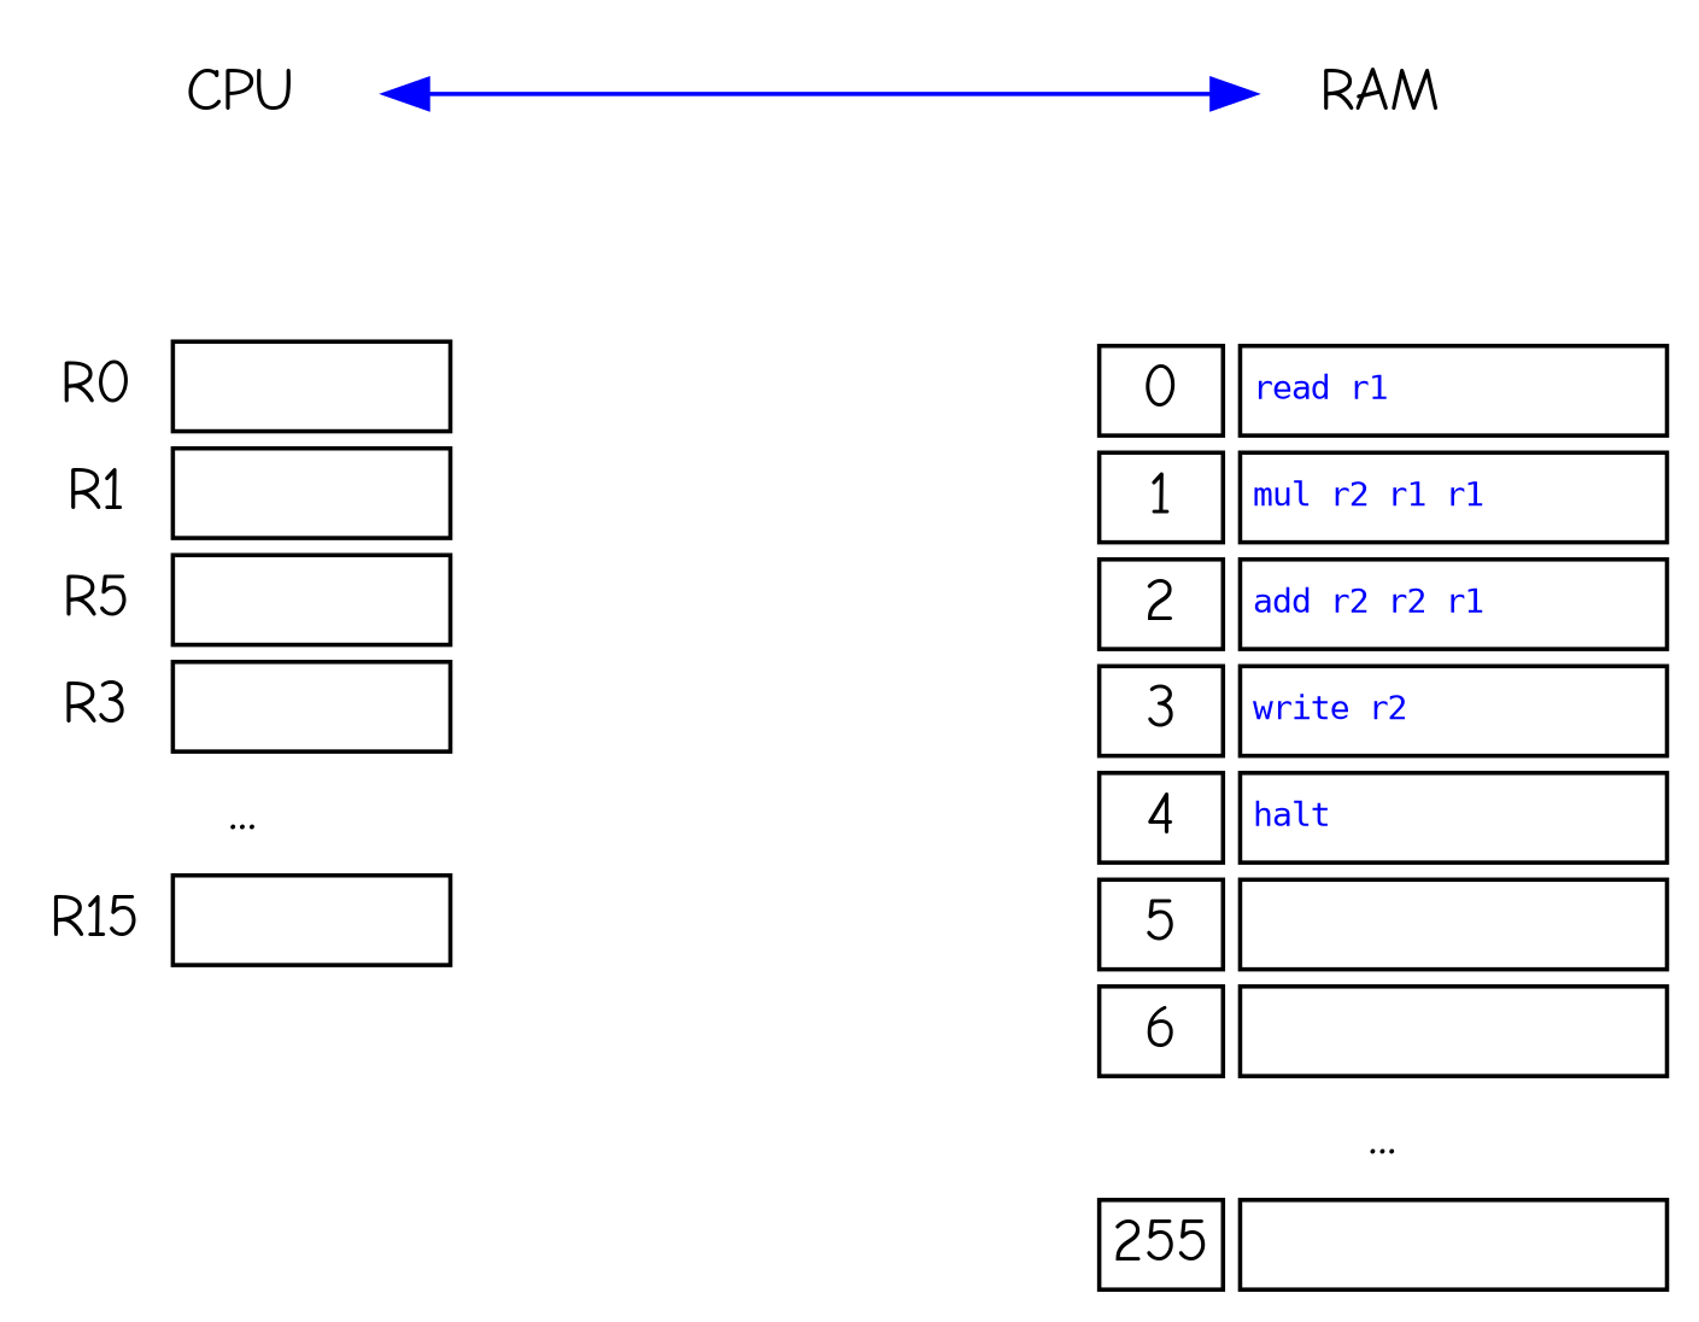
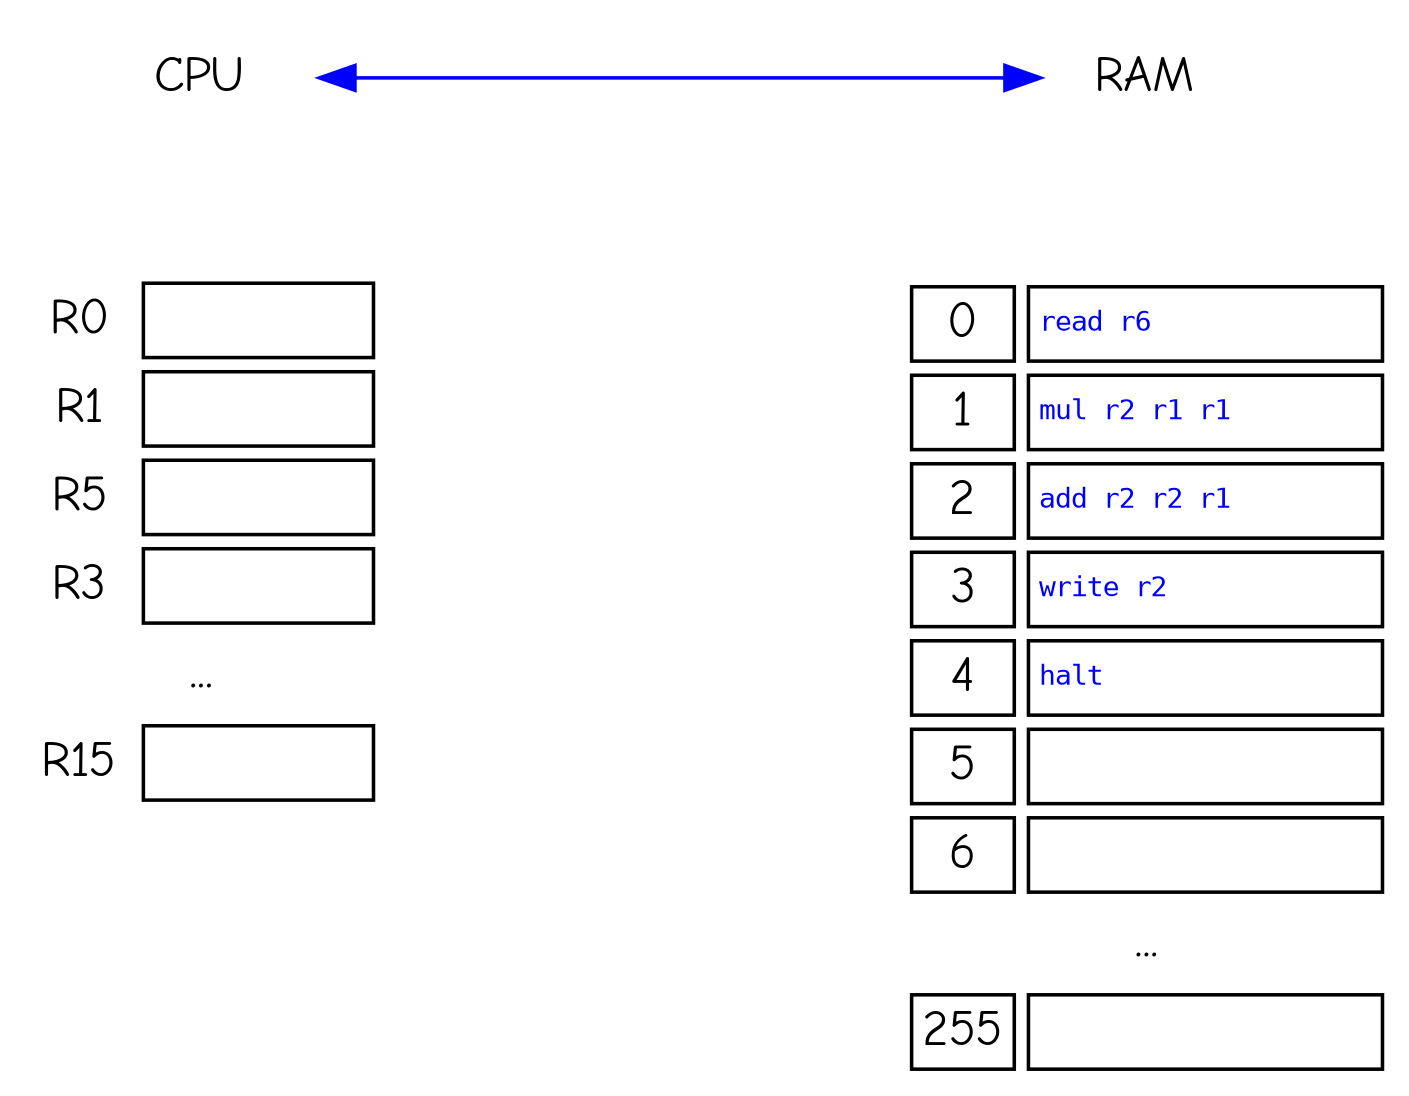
  digraph {
    fontname="Comic Neue"
    nodesep=0.5
    rankdir=LR
    ranksep=2
    node [fontname="Comic Neue" shape=plain]
    edge [fontname="Comic Neue" style=invis]
    CPU [color=none shape=house]
    n2 [label=<     <table border="0" cellborder="1" cellspacing="4">         <tr>             <td color="none">R0</td>             <td align="left"></td>         </tr>         <tr>             <td color="none">R1</td>             <td align="left"></td>         </tr>         <tr>             <td color="none">R5</td>             <td align="left">             </td>         </tr>         <tr>             <td color="none">R3</td>             <td align="left">             </td>         </tr>         <tr>             <td colspan="2" color="none">...</td>         </tr>         <tr>             <td color="none">R15</td>             <td align="left">             </td>         </tr>     </table>>]
    RAM [color=none shape=ellipse]
-   n4 [label=<     <table border="0" cellborder="1" cellspacing="4">         <tr>             <td>0</td>             <td align="left" width="100%"><font point-size="8" face="monospace" color="blue">read r1</font></td>         </tr>         <tr>             <td>1</td>             <td align="left"><font point-size="8" face="monospace" color="blue">mul r2 r1 r1</font></td>         </tr>         <tr>             <td>2</td>             <td align="left"><font point-size="8" face="monospace" color="blue">add r2 r2 r1</font></td>         </tr>         <tr>             <td>3</td>             <td align="left"><font point-size="8" face="monospace" color="blue">write r2</font></td>         </tr>         <tr>             <td>4</td>             <td align="left"><font point-size="8" face="monospace" color="blue">halt</font></td>         </tr>         <tr>             <td>5</td>             <td></td>         </tr>         <tr>             <td>6</td>             <td></td>         </tr>         <tr>             <td color="none" colspan="2">...</td>         </tr>         <tr>             <td>255</td>             <td></td>         </tr>     </table>>]
+   n4 [label=<     <table border="0" cellborder="1" cellspacing="4">         <tr>             <td>0</td>             <td align="left" width="100%"><font point-size="8" face="monospace" color="blue">read r6</font></td>         </tr>         <tr>             <td>1</td>             <td align="left"><font point-size="8" face="monospace" color="blue">mul r2 r1 r1</font></td>         </tr>         <tr>             <td>2</td>             <td align="left"><font point-size="8" face="monospace" color="blue">add r2 r2 r1</font></td>         </tr>         <tr>             <td>3</td>             <td align="left"><font point-size="8" face="monospace" color="blue">write r2</font></td>         </tr>         <tr>             <td>4</td>             <td align="left"><font point-size="8" face="monospace" color="blue">halt</font></td>         </tr>         <tr>             <td>5</td>             <td></td>         </tr>         <tr>             <td>6</td>             <td></td>         </tr>         <tr>             <td color="none" colspan="2">...</td>         </tr>         <tr>             <td>255</td>             <td></td>         </tr>     </table>>]
    subgraph sub_1 {
      rank=same
      CPU
      n2
    }
    subgraph sub_2 {
      rank=same
      RAM
      n4
    }
    CPU -> n2
    CPU -> RAM [color=blue dir=both style=""]
    RAM -> n4
  }
